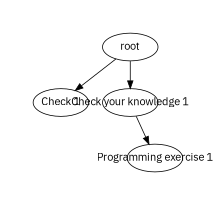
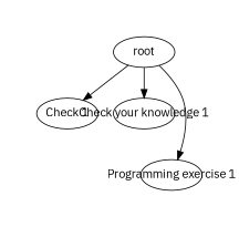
  digraph {
    fontname="IBM Plex Sans"
    node [fixedsize=True fontname="IBM Plex Sans"]
    edge [fontname="IBM Plex Sans"]
    root [height=0.5 width=1.0]
    n2 [height=0.5 label="Check 1" width=1.0]
    "Check your knowledge 1" [height=0.5 width=1.0]
    "Programming exercise 1" [height=0.5 width=1.0]
    root -> n2
    root -> "Check your knowledge 1"
-   "Check your knowledge 1" -> "Programming exercise 1"
+   root -> "Programming exercise 1"
  }
